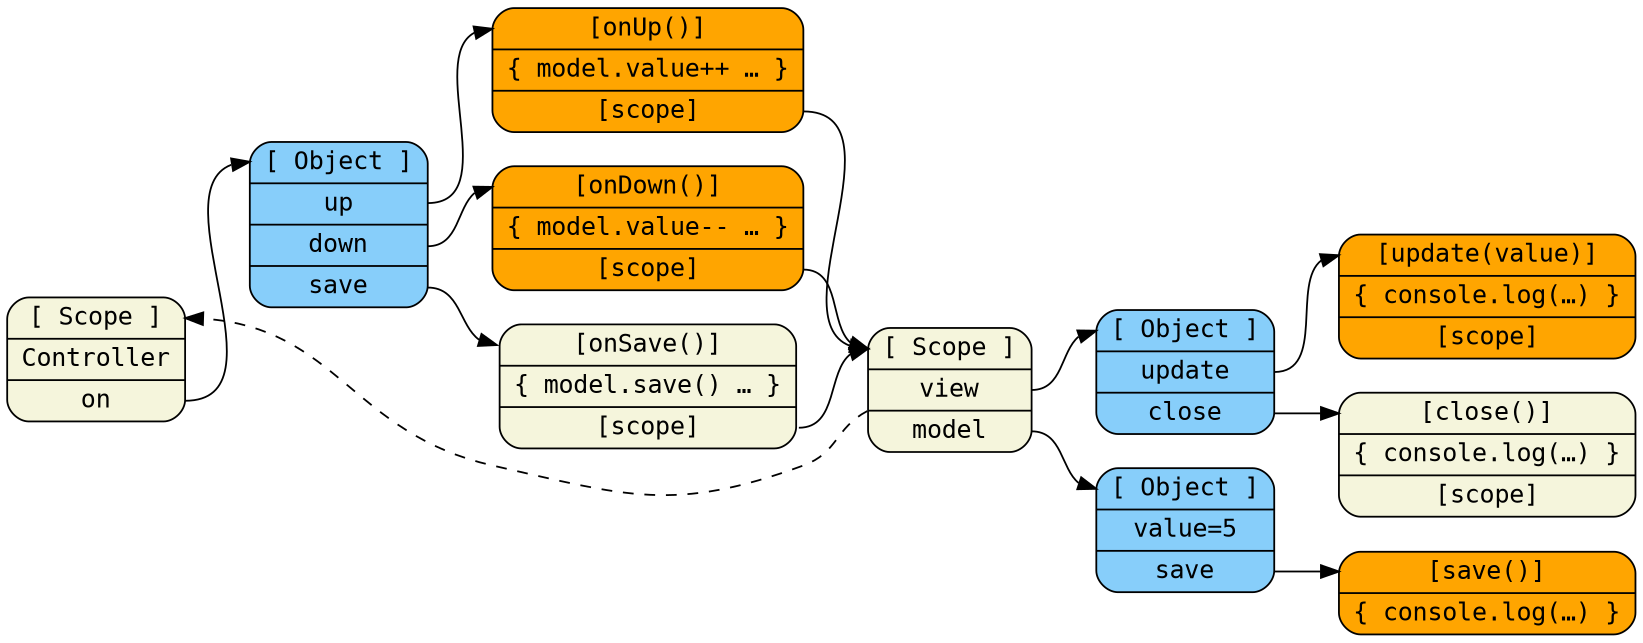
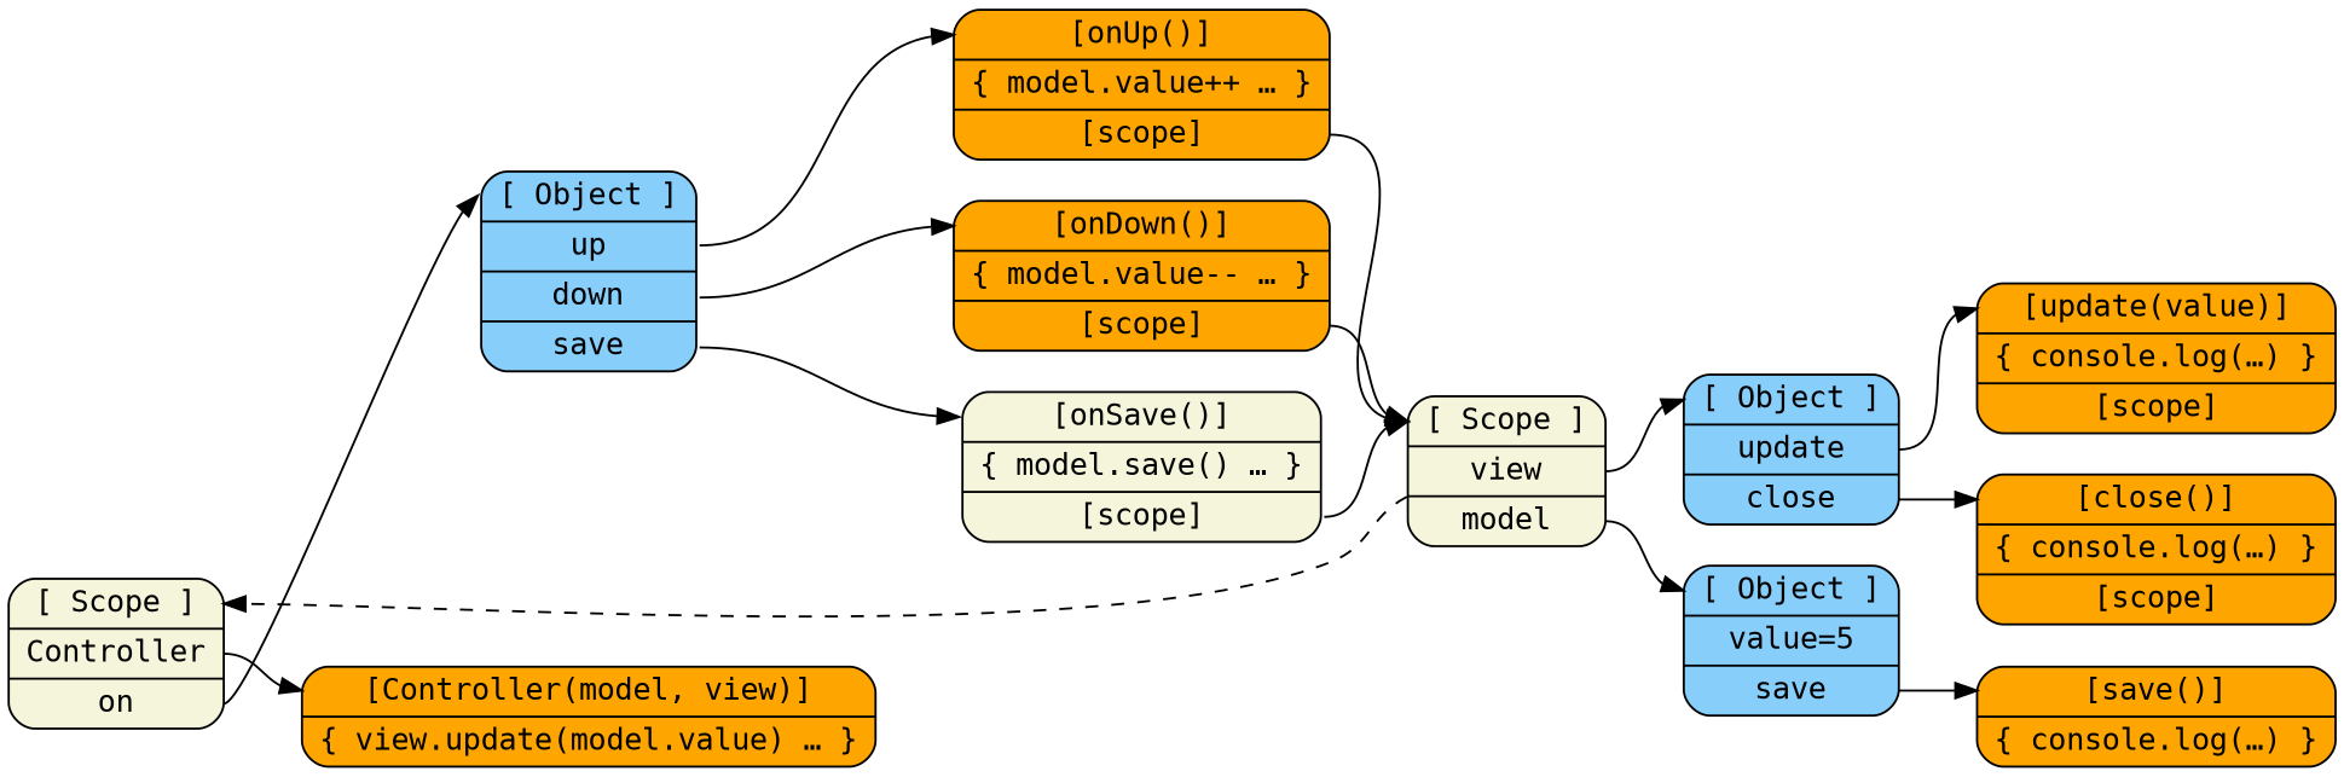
  digraph {
    fontname="DejaVu Sans Mono"
    rankdir=LR
    node [fillcolor=orange fontname="DejaVu Sans Mono" shape=Mrecord style=filled]
    edge [fontname="DejaVu Sans Mono" headport=__proto__ tailport=__scope__]
    n1 [fillcolor=beige label="<__proto__>[ Scope ]|<Controller>Controller|<on>on"]
    n2 [fillcolor=lightskyblue label="<__proto__>[ Object ]|<up>up|<down>down|<save>save"]
+   n3 [label="<__proto__>[Controller(model, view)]|\{ view.update(model.value) … \}"]
    n4 [label="<__proto__>[onUp()]|\{ model.value++ … \}|<__scope__>[scope]"]
    n5 [label="<__proto__>[onDown()]|\{ model.value-- … \}|<__scope__>[scope]"]
    n6 [fillcolor=beige label="<__proto__>[onSave()]|\{ model.save() … \}|<__scope__>[scope]"]
    n7 [fillcolor=beige label="<__proto__>[ Scope ]|<view>view|<model>model"]
    n8 [fillcolor=lightskyblue label="<__proto__>[ Object ]|<update>update|<close>close"]
    n9 [fillcolor=lightskyblue label="<__proto__>[ Object ]|<value>value=5|<save>save"]
    n10 [label="<__proto__>[update(value)]|\{ console.log(…) \}|<__scope__>[scope]"]
-   n11 [fillcolor=beige label="<__proto__>[close()]|\{ console.log(…) \}|<__scope__>[scope]"]
+   n11 [label="<__proto__>[close()]|\{ console.log(…) \}|<__scope__>[scope]"]
    n12 [label="<__proto__>[save()]|\{ console.log(…) \}"]
    n1 -> n2 [tailport=on]
+   n1 -> n3 [tailport=Controller]
    n2 -> n4 [tailport=up]
    n2 -> n5 [tailport=down]
    n2 -> n6 [tailport=save]
    n4 -> n7
    n5 -> n7
    n6 -> n7
    n7 -> n1 [style=dashed]
    n7 -> n8 [tailport=view]
    n7 -> n9 [tailport=model]
    n8 -> n10 [tailport=update]
    n8 -> n11 [tailport=close]
    n9 -> n12 [tailport=save]
  }
